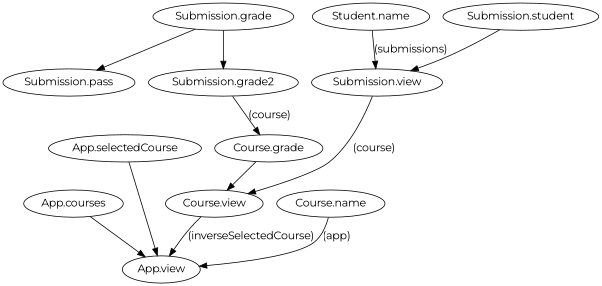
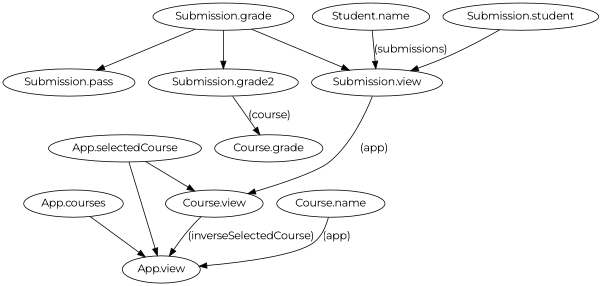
  digraph {
    fontname=Montserrat
    node [fontname=Montserrat]
    edge [fontname=Montserrat]
    "App.courses"
    "App.view"
    "App.selectedCourse"
    n4 [label="Course.grade"]
    "Course.view"
    "Course.name"
    "Student.name"
    "Submission.view"
    "Submission.grade"
    "Submission.grade2"
    "Submission.pass"
    "Submission.student"
    "App.courses" -> "App.view"
    "App.selectedCourse" -> "App.view"
-   n4 -> "Course.view"
+   "App.selectedCourse" -> "Course.view"
    "Course.view" -> "App.view" [label="(inverseSelectedCourse)"]
    "Course.name" -> "App.view" [label="(app)"]
    "Student.name" -> "Submission.view" [label="(submissions)"]
-   "Submission.view" -> "Course.view" [label="(course)"]
+   "Submission.view" -> "Course.view" [label="(app)"]
+   "Submission.grade" -> "Submission.view"
    "Submission.grade" -> "Submission.grade2"
    "Submission.grade" -> "Submission.pass"
    "Submission.grade2" -> n4 [label="(course)"]
    "Submission.student" -> "Submission.view"
  }
